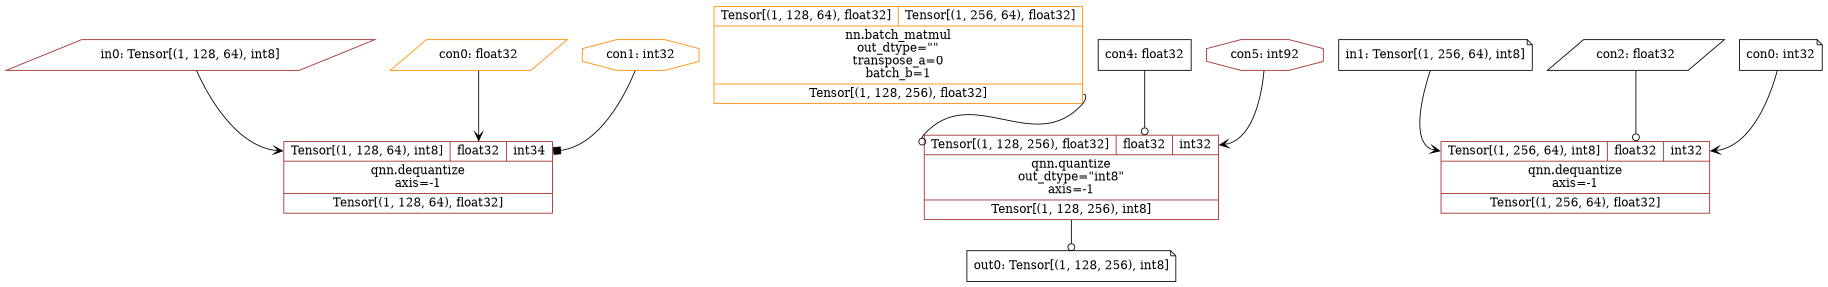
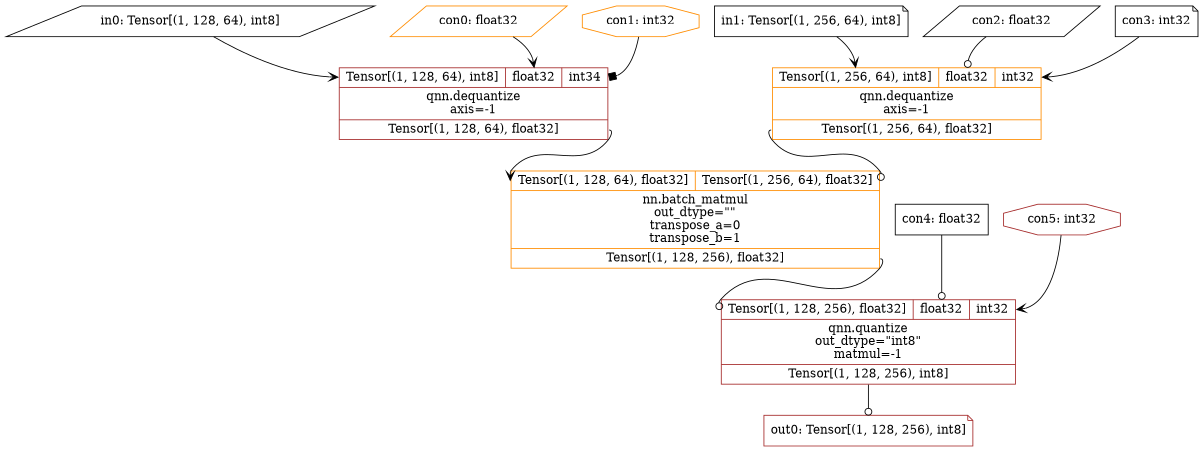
  digraph {
    fontname="DejaVu Serif"
    node [color=brown fontname="DejaVu Serif" shape=record]
    edge [arrowhead=vee fontname="DejaVu Serif" headport=i0]
-   n1 [label="in0: Tensor[(1, 128, 64), int8]" shape=parallelogram]
+   n1 [color=black label="in0: Tensor[(1, 128, 64), int8]" shape=parallelogram]
    n2 [label="{{<i0>Tensor[(1, 128, 64), int8]|<i1>float32|<i2>int34}|qnn.dequantize\naxis=-1|{<o0>Tensor[(1, 128, 64), float32]}}"]
-   n3 [color=darkorange label="{{<i0>Tensor[(1, 128, 64), float32]|<i1>Tensor[(1, 256, 64), float32]}|nn.batch_matmul\nout_dtype=\"\"\ntranspose_a=0\nbatch_b=1|{<o0>Tensor[(1, 128, 256), float32]}}"]
+   n3 [color=darkorange label="{{<i0>Tensor[(1, 128, 64), float32]|<i1>Tensor[(1, 256, 64), float32]}|nn.batch_matmul\nout_dtype=\"\"\ntranspose_a=0\ntranspose_b=1|{<o0>Tensor[(1, 128, 256), float32]}}"]
    n4 [color=darkorange label="con0: float32" shape=parallelogram]
    n5 [color=darkorange label="con1: int32" shape=octagon]
-   n6 [label="{{<i0>Tensor[(1, 128, 256), float32]|<i1>float32|<i2>int32}|qnn.quantize\nout_dtype=\"int8\"\naxis=-1|{<o0>Tensor[(1, 128, 256), int8]}}"]
+   n6 [label="{{<i0>Tensor[(1, 128, 256), float32]|<i1>float32|<i2>int32}|qnn.quantize\nout_dtype=\"int8\"\nmatmul=-1|{<o0>Tensor[(1, 128, 256), int8]}}"]
    n7 [color=black label="in1: Tensor[(1, 256, 64), int8]" shape=note]
-   n8 [label="{{<i0>Tensor[(1, 256, 64), int8]|<i1>float32|<i2>int32}|qnn.dequantize\naxis=-1|{<o0>Tensor[(1, 256, 64), float32]}}"]
+   n8 [color=darkorange label="{{<i0>Tensor[(1, 256, 64), int8]|<i1>float32|<i2>int32}|qnn.dequantize\naxis=-1|{<o0>Tensor[(1, 256, 64), float32]}}"]
    n9 [color=black label="con2: float32" shape=parallelogram]
-   n10 [color=black label="con0: int32" shape=note]
-   n11 [color=black label="out0: Tensor[(1, 128, 256), int8]" shape=note]
+   n10 [color=black label="con3: int32" shape=note]
+   n11 [label="out0: Tensor[(1, 128, 256), int8]" shape=note]
    n12 [color=black label="con4: float32" shape=box]
-   n13 [label="con5: int92" shape=octagon]
+   n13 [label="con5: int32" shape=octagon]
    n1 -> n2
+   n2 -> n3 [tailport=o0]
    n3 -> n6 [arrowhead=odot tailport=o0]
    n4 -> n2 [headport=i1]
    n5 -> n2 [arrowhead=box headport=i2]
    n6 -> n11 [arrowhead=odot tailport=o0]
    n7 -> n8
+   n8 -> n3 [arrowhead=odot headport=i1 tailport=o0]
    n9 -> n8 [arrowhead=odot headport=i1]
    n10 -> n8 [headport=i2]
    n12 -> n6 [arrowhead=odot headport=i1]
    n13 -> n6 [headport=i2]
  }
